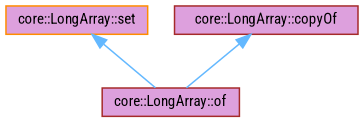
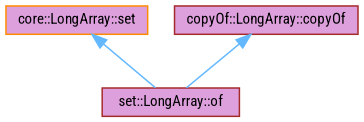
  digraph {
    fontname="Roboto Condensed"
    rankdir=TB
    node [color=brown fillcolor=plum fontname="Roboto Condensed" fontsize=10 shape=box style=filled]
    edge [color=steelblue1 dir=back fontname="Roboto Condensed" fontsize=10 labelfontname=Helvetica labelfontsize=10 style=solid]
    n1 [color=darkorange fontcolor=black height=0.2 label="core::LongArray::set" width=0.4]
-   n2 [height=0.2 label="core::LongArray::of" width=0.4]
-   n3 [height=0.2 label="core::LongArray::copyOf" width=0.4]
+   n2 [height=0.2 label="set::LongArray::of" width=0.4]
+   n3 [height=0.2 label="copyOf::LongArray::copyOf" width=0.4]
    n1 -> n2
    n3 -> n2
  }
